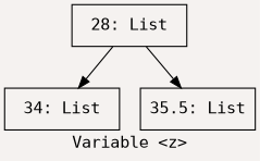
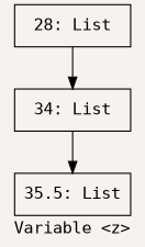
  digraph {
    bgcolor="#f5f2f0"
    fontname="Consolas,Monaco,'Andale Mono','Ubuntu Mono',monospace"
    label="Variable <z>"
    node [fontname="Consolas,Monaco,'Andale Mono','Ubuntu Mono',monospace" shape=box]
    n1 [label=" 28: List "]
    n2 [label=" 34: List "]
    n3 [label="35.5: List"]
    n1 -> n2
-   n1 -> n3
+   n2 -> n3
  }
